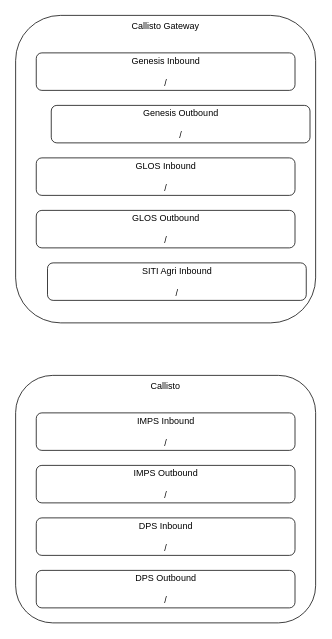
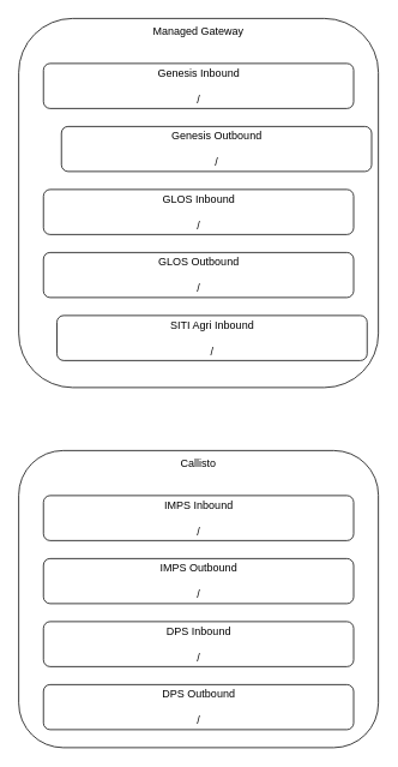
  <mxCell id="0" />
  <mxCell id="1" parent="0" />
- <mxCell id="2" value="Callisto Gateway" style="rounded=1;whiteSpace=wrap;html=1;verticalAlign=top;" vertex="1" parent="1"><mxGeometry x="20" y="20" width="400" height="410" as="geometry" /></mxCell>
+ <mxCell id="2" value="Managed Gateway" style="rounded=1;whiteSpace=wrap;html=1;verticalAlign=top;" vertex="1" parent="1"><mxGeometry x="20" y="20" width="400" height="410" as="geometry" /></mxCell>
  <mxCell id="3" value="Genesis Inbound&lt;br&gt;&lt;br&gt;/" style="rounded=1;whiteSpace=wrap;html=1;" vertex="1" parent="1"><mxGeometry x="47.5" y="70" width="345" height="50" as="geometry" /></mxCell>
  <mxCell id="4" value="GLOS Inbound&lt;br&gt;&lt;br&gt;/" style="rounded=1;whiteSpace=wrap;html=1;" vertex="1" parent="1"><mxGeometry x="47.5" y="210" width="345" height="50" as="geometry" /></mxCell>
  <mxCell id="5" value="SITI Agri Inbound&lt;br&gt;&lt;br&gt;/" style="rounded=1;whiteSpace=wrap;html=1;" vertex="1" parent="1"><mxGeometry x="62.5" y="350" width="345" height="50" as="geometry" /></mxCell>
  <mxCell id="6" value="Genesis Outbound&lt;br&gt;&lt;br&gt;/" style="rounded=1;whiteSpace=wrap;html=1;" vertex="1" parent="1"><mxGeometry x="67.5" y="140" width="345" height="50" as="geometry" /></mxCell>
  <mxCell id="7" value="GLOS Outbound&lt;br&gt;&lt;br&gt;/" style="rounded=1;whiteSpace=wrap;html=1;" vertex="1" parent="1"><mxGeometry x="47.5" y="280" width="345" height="50" as="geometry" /></mxCell>
  <mxCell id="8" value="Callisto" style="rounded=1;whiteSpace=wrap;html=1;verticalAlign=top;" vertex="1" parent="1"><mxGeometry x="20" y="500" width="400" height="330" as="geometry" /></mxCell>
  <mxCell id="9" value="IMPS Inbound&lt;br&gt;&lt;br&gt;/" style="rounded=1;whiteSpace=wrap;html=1;" vertex="1" parent="1"><mxGeometry x="47.5" y="550" width="345" height="50" as="geometry" /></mxCell>
  <mxCell id="10" value="DPS Inbound&lt;br&gt;&lt;br&gt;/" style="rounded=1;whiteSpace=wrap;html=1;" vertex="1" parent="1"><mxGeometry x="47.5" y="690" width="345" height="50" as="geometry" /></mxCell>
  <mxCell id="11" value="IMPS Outbound&lt;br&gt;&lt;br&gt;/" style="rounded=1;whiteSpace=wrap;html=1;" vertex="1" parent="1"><mxGeometry x="47.5" y="620" width="345" height="50" as="geometry" /></mxCell>
  <mxCell id="12" value="DPS Outbound&lt;br&gt;&lt;br&gt;/" style="rounded=1;whiteSpace=wrap;html=1;" vertex="1" parent="1"><mxGeometry x="47.5" y="760" width="345" height="50" as="geometry" /></mxCell>
